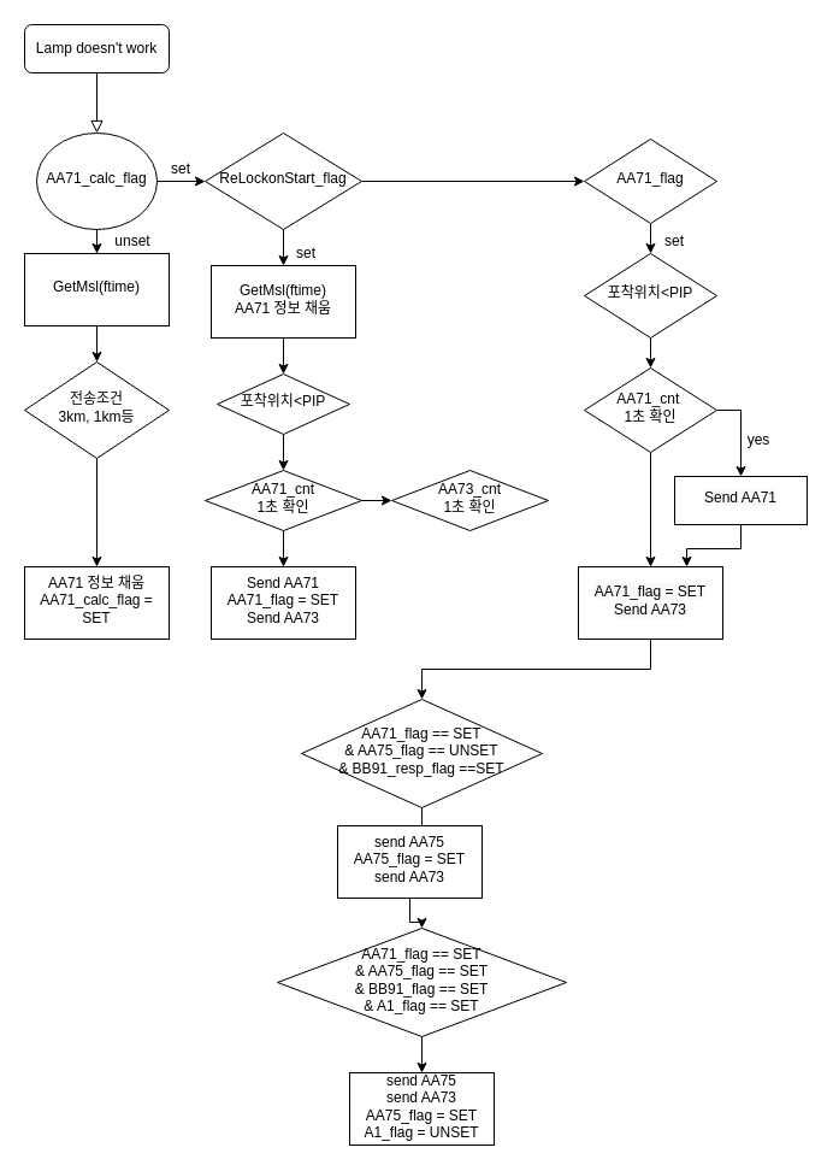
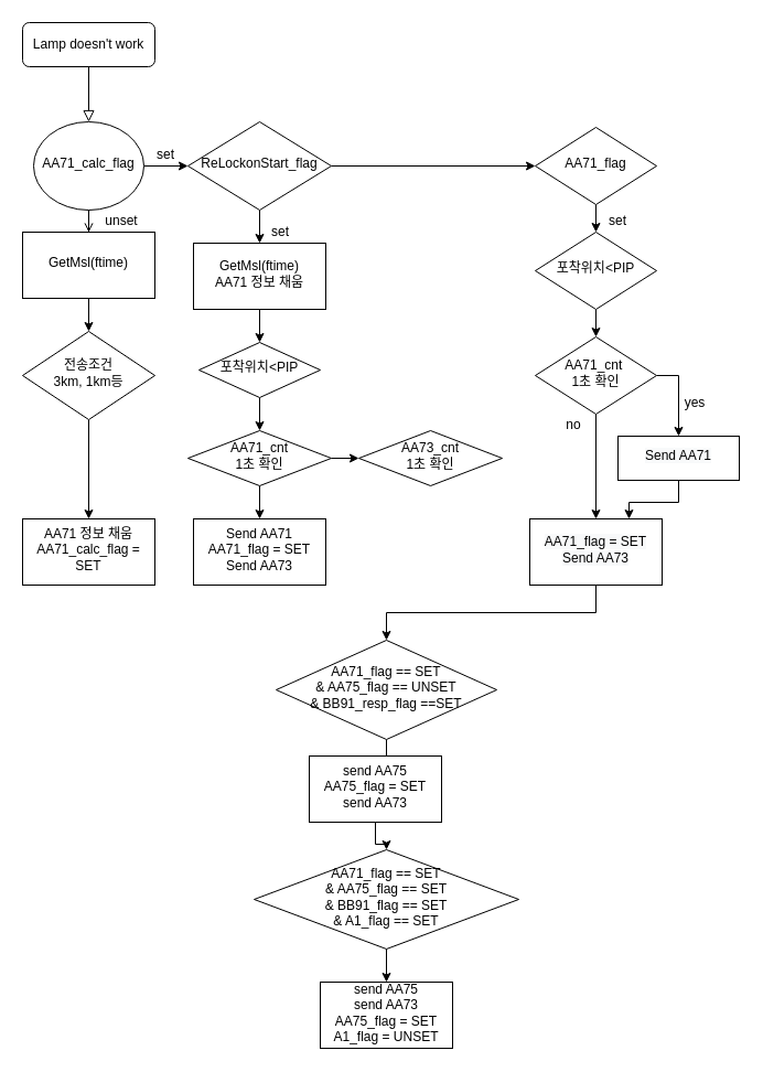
  <mxCell id="0" />
  <mxCell id="1" parent="0" />
  <mxCell id="2" value="" style="rounded=0;html=1;jettySize=auto;orthogonalLoop=1;fontSize=11;endArrow=block;endFill=0;endSize=8;strokeWidth=1;shadow=0;labelBackgroundColor=none;edgeStyle=orthogonalEdgeStyle;" parent="1" source="3" target="6" edge="1"><mxGeometry relative="1" as="geometry" /></mxCell>
  <mxCell id="3" value="Lamp doesn't work" style="rounded=1;whiteSpace=wrap;html=1;fontSize=12;glass=0;strokeWidth=1;shadow=0;" parent="1" vertex="1"><mxGeometry x="20" y="20" width="120" height="40" as="geometry" /></mxCell>
- <mxCell id="4" value="" style="edgeStyle=orthogonalEdgeStyle;rounded=0;orthogonalLoop=1;jettySize=auto;html=1;" edge="1" parent="1" source="6" target="8"><mxGeometry relative="1" as="geometry" /></mxCell>
+ <mxCell id="4" value="" style="edgeStyle=orthogonalEdgeStyle;rounded=0;orthogonalLoop=1;jettySize=auto;html=1;endArrow=open;" edge="1" parent="1" source="6" target="8"><mxGeometry relative="1" as="geometry" /></mxCell>
  <mxCell id="5" value="" style="edgeStyle=orthogonalEdgeStyle;rounded=0;orthogonalLoop=1;jettySize=auto;html=1;" edge="1" parent="1" source="6" target="14"><mxGeometry relative="1" as="geometry" /></mxCell>
  <mxCell id="6" value="AA71_calc_flag" style="ellipse;whiteSpace=wrap;html=1;shadow=0;fontFamily=Helvetica;fontSize=12;align=center;strokeWidth=1;spacing=6;spacingTop=-4;" parent="1" vertex="1"><mxGeometry x="30" y="110" width="100" height="80" as="geometry" /></mxCell>
  <mxCell id="7" value="" style="edgeStyle=orthogonalEdgeStyle;rounded=0;orthogonalLoop=1;jettySize=auto;html=1;" edge="1" parent="1" source="8" target="10"><mxGeometry relative="1" as="geometry" /></mxCell>
  <mxCell id="8" value="GetMsl(ftime)" style="whiteSpace=wrap;html=1;shadow=0;strokeWidth=1;spacing=6;spacingTop=-4;" vertex="1" parent="1"><mxGeometry x="20" y="210" width="120" height="60" as="geometry" /></mxCell>
  <mxCell id="9" value="" style="edgeStyle=orthogonalEdgeStyle;rounded=0;orthogonalLoop=1;jettySize=auto;html=1;" edge="1" parent="1" source="10" target="11"><mxGeometry relative="1" as="geometry" /></mxCell>
  <mxCell id="10" value="전송조건&lt;br&gt;3km, 1km등" style="rhombus;whiteSpace=wrap;html=1;shadow=0;strokeWidth=1;spacing=6;spacingTop=-4;" vertex="1" parent="1"><mxGeometry x="20" y="300" width="120" height="80" as="geometry" /></mxCell>
  <mxCell id="11" value="AA71 정보 채움&lt;br&gt;AA71_calc_flag = SET" style="whiteSpace=wrap;html=1;shadow=0;strokeWidth=1;spacing=6;spacingTop=-4;" vertex="1" parent="1"><mxGeometry x="20" y="470" width="120" height="60" as="geometry" /></mxCell>
  <mxCell id="12" value="" style="edgeStyle=orthogonalEdgeStyle;rounded=0;orthogonalLoop=1;jettySize=auto;html=1;" edge="1" parent="1" source="14" target="16"><mxGeometry relative="1" as="geometry" /></mxCell>
  <mxCell id="13" value="" style="edgeStyle=orthogonalEdgeStyle;rounded=0;orthogonalLoop=1;jettySize=auto;html=1;" edge="1" parent="1" source="14" target="28"><mxGeometry relative="1" as="geometry" /></mxCell>
  <mxCell id="14" value="ReLockonStart_flag" style="rhombus;whiteSpace=wrap;html=1;shadow=0;fontFamily=Helvetica;fontSize=12;align=center;strokeWidth=1;spacing=6;spacingTop=-4;" vertex="1" parent="1"><mxGeometry x="170" y="110" width="130" height="80" as="geometry" /></mxCell>
  <mxCell id="15" value="" style="edgeStyle=orthogonalEdgeStyle;rounded=0;orthogonalLoop=1;jettySize=auto;html=1;" edge="1" parent="1" source="16" target="21"><mxGeometry relative="1" as="geometry" /></mxCell>
  <mxCell id="16" value="GetMsl(ftime)&lt;br&gt;AA71 정보 채움" style="whiteSpace=wrap;html=1;shadow=0;strokeWidth=1;spacing=6;spacingTop=-4;" vertex="1" parent="1"><mxGeometry x="175" y="220" width="120" height="60" as="geometry" /></mxCell>
  <mxCell id="17" value="set" style="text;html=1;strokeColor=none;fillColor=none;align=center;verticalAlign=middle;whiteSpace=wrap;rounded=0;" vertex="1" parent="1"><mxGeometry x="130" y="130" width="40" height="20" as="geometry" /></mxCell>
  <mxCell id="18" value="unset" style="text;html=1;strokeColor=none;fillColor=none;align=center;verticalAlign=middle;whiteSpace=wrap;rounded=0;" vertex="1" parent="1"><mxGeometry x="90" y="190" width="40" height="20" as="geometry" /></mxCell>
  <mxCell id="19" value="set" style="text;html=1;strokeColor=none;fillColor=none;align=center;verticalAlign=middle;whiteSpace=wrap;rounded=0;" vertex="1" parent="1"><mxGeometry x="234" y="200" width="40" height="20" as="geometry" /></mxCell>
  <mxCell id="20" value="" style="edgeStyle=orthogonalEdgeStyle;rounded=0;orthogonalLoop=1;jettySize=auto;html=1;" edge="1" parent="1" source="21" target="24"><mxGeometry relative="1" as="geometry" /></mxCell>
  <mxCell id="21" value="포착위치&amp;lt;PIP" style="rhombus;whiteSpace=wrap;html=1;shadow=0;strokeWidth=1;spacing=6;spacingTop=-4;" vertex="1" parent="1"><mxGeometry x="180" y="310" width="110" height="50" as="geometry" /></mxCell>
  <mxCell id="22" value="" style="edgeStyle=orthogonalEdgeStyle;rounded=0;orthogonalLoop=1;jettySize=auto;html=1;" edge="1" parent="1" source="24" target="25"><mxGeometry relative="1" as="geometry" /></mxCell>
  <mxCell id="23" value="" style="edgeStyle=orthogonalEdgeStyle;rounded=0;orthogonalLoop=1;jettySize=auto;html=1;" edge="1" parent="1" source="24" target="26"><mxGeometry relative="1" as="geometry" /></mxCell>
  <mxCell id="24" value="AA71_cnt &lt;br&gt;1초 확인" style="rhombus;whiteSpace=wrap;html=1;shadow=0;strokeWidth=1;spacing=6;spacingTop=-4;" vertex="1" parent="1"><mxGeometry x="170" y="390" width="130" height="50" as="geometry" /></mxCell>
  <mxCell id="25" value="Send AA71&lt;br&gt;AA71_flag = SET&lt;br&gt;Send AA73" style="whiteSpace=wrap;html=1;shadow=0;strokeWidth=1;spacing=6;spacingTop=-4;" vertex="1" parent="1"><mxGeometry x="175" y="470" width="120" height="60" as="geometry" /></mxCell>
  <mxCell id="26" value="AA73_cnt &lt;br&gt;1초 확인" style="rhombus;whiteSpace=wrap;html=1;shadow=0;strokeWidth=1;spacing=6;spacingTop=-4;" vertex="1" parent="1"><mxGeometry x="325" y="390" width="130" height="50" as="geometry" /></mxCell>
  <mxCell id="27" value="" style="edgeStyle=orthogonalEdgeStyle;rounded=0;orthogonalLoop=1;jettySize=auto;html=1;" edge="1" parent="1" source="28" target="31"><mxGeometry relative="1" as="geometry" /></mxCell>
  <mxCell id="28" value="AA71_flag" style="rhombus;whiteSpace=wrap;html=1;shadow=0;strokeWidth=1;spacing=6;spacingTop=-4;" vertex="1" parent="1"><mxGeometry x="485" y="115" width="110" height="70" as="geometry" /></mxCell>
  <mxCell id="29" value="" style="edgeStyle=orthogonalEdgeStyle;rounded=0;orthogonalLoop=1;jettySize=auto;html=1;" edge="1" parent="1" source="31" target="33"><mxGeometry relative="1" as="geometry" /></mxCell>
  <mxCell id="30" style="edgeStyle=orthogonalEdgeStyle;rounded=0;orthogonalLoop=1;jettySize=auto;html=1;entryX=0.5;entryY=0;entryDx=0;entryDy=0;exitX=1;exitY=0.5;exitDx=0;exitDy=0;" edge="1" parent="1" source="33" target="38"><mxGeometry relative="1" as="geometry"><mxPoint x="600" y="338" as="sourcePoint" /></mxGeometry></mxCell>
  <mxCell id="31" value="포착위치&amp;lt;PIP" style="rhombus;whiteSpace=wrap;html=1;shadow=0;strokeWidth=1;spacing=6;spacingTop=-4;" vertex="1" parent="1"><mxGeometry x="485" y="210" width="110" height="70" as="geometry" /></mxCell>
  <mxCell id="32" value="" style="edgeStyle=orthogonalEdgeStyle;rounded=0;orthogonalLoop=1;jettySize=auto;html=1;" edge="1" parent="1" source="33" target="35"><mxGeometry relative="1" as="geometry" /></mxCell>
  <mxCell id="33" value="AA71_cnt&amp;nbsp;&lt;br&gt;1초 확인" style="rhombus;whiteSpace=wrap;html=1;shadow=0;strokeWidth=1;spacing=6;spacingTop=-4;" vertex="1" parent="1"><mxGeometry x="485" y="305" width="110" height="70" as="geometry" /></mxCell>
  <mxCell id="34" style="edgeStyle=orthogonalEdgeStyle;rounded=0;orthogonalLoop=1;jettySize=auto;html=1;exitX=0.5;exitY=1;exitDx=0;exitDy=0;entryX=0.5;entryY=0;entryDx=0;entryDy=0;" edge="1" parent="1" source="35" target="42"><mxGeometry relative="1" as="geometry" /></mxCell>
  <mxCell id="35" value="&lt;span style=&quot;color: rgb(0 , 0 , 0) ; font-family: &amp;#34;helvetica&amp;#34; ; font-size: 12px ; font-style: normal ; font-weight: 400 ; letter-spacing: normal ; text-align: center ; text-indent: 0px ; text-transform: none ; word-spacing: 0px ; background-color: rgb(248 , 249 , 250) ; display: inline ; float: none&quot;&gt;AA71_flag = SET&lt;/span&gt;&lt;br style=&quot;color: rgb(0 , 0 , 0) ; font-family: &amp;#34;helvetica&amp;#34; ; font-size: 12px ; font-style: normal ; font-weight: 400 ; letter-spacing: normal ; text-align: center ; text-indent: 0px ; text-transform: none ; word-spacing: 0px ; background-color: rgb(248 , 249 , 250)&quot;&gt;&lt;span style=&quot;color: rgb(0 , 0 , 0) ; font-family: &amp;#34;helvetica&amp;#34; ; font-size: 12px ; font-style: normal ; font-weight: 400 ; letter-spacing: normal ; text-align: center ; text-indent: 0px ; text-transform: none ; word-spacing: 0px ; background-color: rgb(248 , 249 , 250) ; display: inline ; float: none&quot;&gt;Send AA73&lt;/span&gt;&lt;br&gt;" style="whiteSpace=wrap;html=1;shadow=0;strokeWidth=1;spacing=6;spacingTop=-4;" vertex="1" parent="1"><mxGeometry x="480" y="470" width="120" height="60" as="geometry" /></mxCell>
  <mxCell id="36" value="set" style="text;html=1;strokeColor=none;fillColor=none;align=center;verticalAlign=middle;whiteSpace=wrap;rounded=0;" vertex="1" parent="1"><mxGeometry x="540" y="190" width="40" height="20" as="geometry" /></mxCell>
  <mxCell id="37" style="edgeStyle=orthogonalEdgeStyle;rounded=0;orthogonalLoop=1;jettySize=auto;html=1;exitX=0.5;exitY=1;exitDx=0;exitDy=0;entryX=0.75;entryY=0;entryDx=0;entryDy=0;" edge="1" parent="1" source="38" target="35"><mxGeometry relative="1" as="geometry" /></mxCell>
  <mxCell id="38" value="&lt;span style=&quot;color: rgb(0 , 0 , 0) ; font-family: &amp;#34;helvetica&amp;#34; ; font-size: 12px ; font-style: normal ; font-weight: 400 ; letter-spacing: normal ; text-align: center ; text-indent: 0px ; text-transform: none ; word-spacing: 0px ; background-color: rgb(248 , 249 , 250) ; display: inline ; float: none&quot;&gt;Send AA71&lt;/span&gt;" style="whiteSpace=wrap;html=1;shadow=0;strokeWidth=1;spacing=6;spacingTop=-4;" vertex="1" parent="1"><mxGeometry x="560" y="395" width="110" height="40" as="geometry" /></mxCell>
  <mxCell id="39" value="yes" style="text;html=1;strokeColor=none;fillColor=none;align=center;verticalAlign=middle;whiteSpace=wrap;rounded=0;" vertex="1" parent="1"><mxGeometry x="610" y="355" width="40" height="20" as="geometry" /></mxCell>
+ <mxCell id="40" value="no" style="text;html=1;strokeColor=none;fillColor=none;align=center;verticalAlign=middle;whiteSpace=wrap;rounded=0;" vertex="1" parent="1"><mxGeometry x="500" y="375" width="40" height="20" as="geometry" /></mxCell>
  <mxCell id="41" value="" style="edgeStyle=orthogonalEdgeStyle;rounded=0;orthogonalLoop=1;jettySize=auto;html=1;" edge="1" parent="1" source="42" target="44"><mxGeometry relative="1" as="geometry" /></mxCell>
  <mxCell id="42" value="AA71_flag == SET&lt;br&gt;&amp;amp; AA75_flag == UNSET&lt;br&gt;&amp;amp; BB91_resp_flag ==SET" style="rhombus;whiteSpace=wrap;html=1;shadow=0;strokeWidth=1;spacing=6;spacingTop=-4;" vertex="1" parent="1"><mxGeometry x="250" y="580" width="200" height="90" as="geometry" /></mxCell>
  <mxCell id="43" value="" style="edgeStyle=orthogonalEdgeStyle;rounded=0;orthogonalLoop=1;jettySize=auto;html=1;" edge="1" parent="1" source="44" target="46"><mxGeometry relative="1" as="geometry" /></mxCell>
  <mxCell id="44" value="send AA75&lt;br&gt;AA75_flag = SET&lt;br&gt;send AA73" style="whiteSpace=wrap;html=1;shadow=0;strokeWidth=1;spacing=6;spacingTop=-4;" vertex="1" parent="1"><mxGeometry x="280" y="685" width="120" height="60" as="geometry" /></mxCell>
  <mxCell id="45" value="" style="edgeStyle=orthogonalEdgeStyle;rounded=0;orthogonalLoop=1;jettySize=auto;html=1;" edge="1" parent="1" source="46" target="47"><mxGeometry relative="1" as="geometry" /></mxCell>
  <mxCell id="46" value="AA71_flag == SET&lt;br&gt;&amp;amp; AA75_flag == SET&lt;br&gt;&amp;amp; BB91_flag == SET&lt;br&gt;&amp;amp; A1_flag == SET" style="rhombus;whiteSpace=wrap;html=1;shadow=0;strokeWidth=1;spacing=6;spacingTop=-4;" vertex="1" parent="1"><mxGeometry x="230" y="770" width="240" height="90" as="geometry" /></mxCell>
  <mxCell id="47" value="send AA75&lt;br&gt;send AA73&lt;br&gt;AA75_flag = SET&lt;br&gt;A1_flag = UNSET" style="whiteSpace=wrap;html=1;shadow=0;strokeWidth=1;spacing=6;spacingTop=-4;" vertex="1" parent="1"><mxGeometry x="290" y="890" width="120" height="60" as="geometry" /></mxCell>
